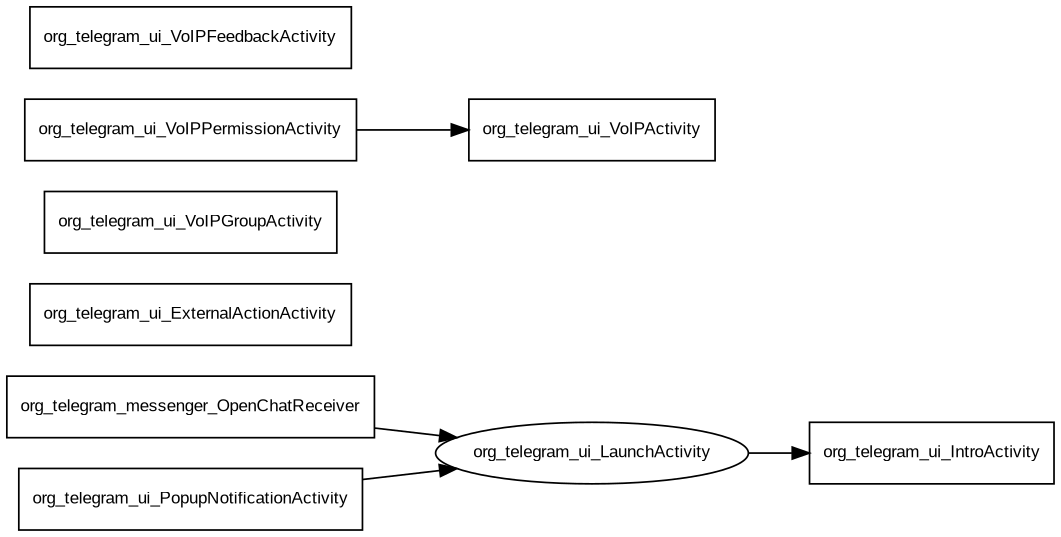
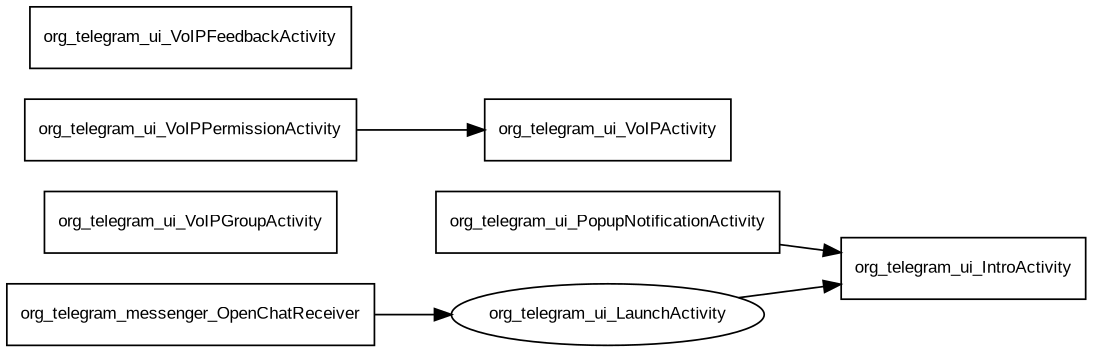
  digraph {
    rankdir=LR
    node [fontname=Arial fontsize=10 shape=box]
    org_telegram_ui_LaunchActivity [shape=oval]
    org_telegram_ui_IntroActivity
-   org_telegram_ui_ExternalActionActivity
    org_telegram_messenger_OpenChatReceiver
    org_telegram_ui_PopupNotificationActivity
    org_telegram_ui_VoIPGroupActivity
    org_telegram_ui_VoIPPermissionActivity
    org_telegram_ui_VoIPActivity
    org_telegram_ui_VoIPFeedbackActivity
    org_telegram_ui_LaunchActivity -> org_telegram_ui_IntroActivity
    org_telegram_messenger_OpenChatReceiver -> org_telegram_ui_LaunchActivity
-   org_telegram_ui_PopupNotificationActivity -> org_telegram_ui_LaunchActivity
+   org_telegram_ui_PopupNotificationActivity -> org_telegram_ui_IntroActivity
    org_telegram_ui_VoIPPermissionActivity -> org_telegram_ui_VoIPActivity
  }
